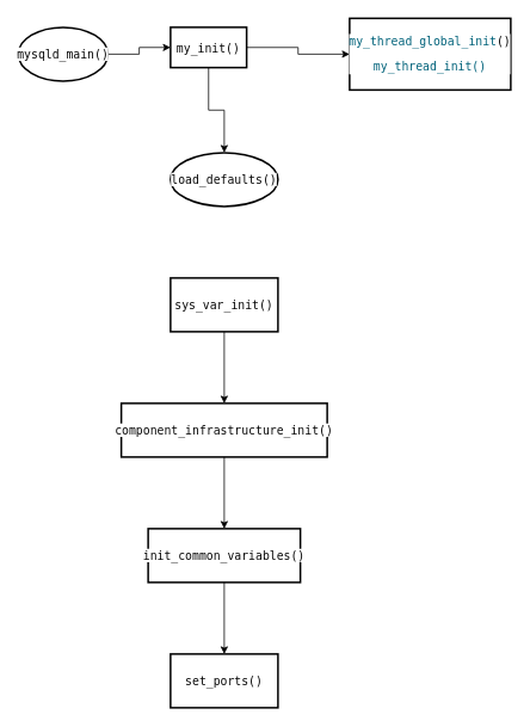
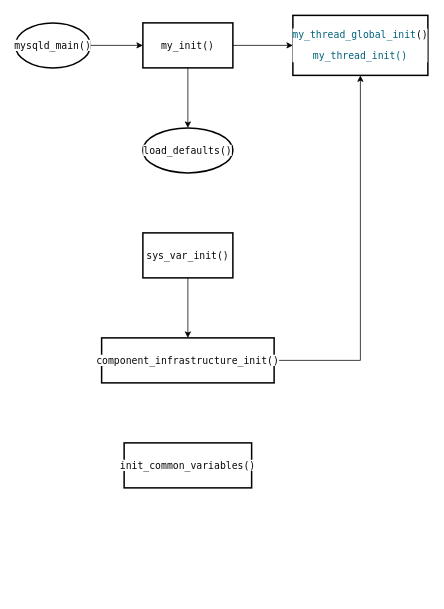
  <mxCell id="0" />
  <mxCell id="1" parent="0" />
  <mxCell id="2" value="" style="edgeStyle=orthogonalEdgeStyle;rounded=0;orthogonalLoop=1;jettySize=auto;html=1;" edge="1" parent="1" source="3" target="6"><mxGeometry relative="1" as="geometry" /></mxCell>
  <mxCell id="3" value="&lt;div style=&quot;background-color:#ffffff;color:#080808&quot;&gt;&lt;pre style=&quot;font-family:'JetBrains Mono',monospace;font-size:9.8pt;&quot;&gt;mysqld_main()&lt;/pre&gt;&lt;/div&gt;" style="strokeWidth=2;html=1;shape=mxgraph.flowchart.start_1;whiteSpace=wrap;" vertex="1" parent="1"><mxGeometry x="20" y="30" width="100" height="60" as="geometry" /></mxCell>
  <mxCell id="4" value="" style="edgeStyle=orthogonalEdgeStyle;rounded=0;orthogonalLoop=1;jettySize=auto;html=1;" edge="1" parent="1" source="6" target="7"><mxGeometry relative="1" as="geometry" /></mxCell>
  <mxCell id="5" value="" style="edgeStyle=orthogonalEdgeStyle;rounded=0;orthogonalLoop=1;jettySize=auto;html=1;" edge="1" parent="1" source="6" target="8"><mxGeometry relative="1" as="geometry" /></mxCell>
- <mxCell id="6" value="&lt;div style=&quot;background-color:#ffffff;color:#080808&quot;&gt;&lt;pre style=&quot;font-family:'JetBrains Mono',monospace;font-size:9.8pt;&quot;&gt;my_init()&lt;/pre&gt;&lt;/div&gt;" style="whiteSpace=wrap;html=1;strokeWidth=2;" vertex="1" parent="1"><mxGeometry x="190" y="30" width="85" height="45" as="geometry" /></mxCell>
+ <mxCell id="6" value="&lt;div style=&quot;background-color:#ffffff;color:#080808&quot;&gt;&lt;pre style=&quot;font-family:'JetBrains Mono',monospace;font-size:9.8pt;&quot;&gt;my_init()&lt;/pre&gt;&lt;/div&gt;" style="whiteSpace=wrap;html=1;strokeWidth=2;" vertex="1" parent="1"><mxGeometry x="190" y="30" width="120" height="60" as="geometry" /></mxCell>
  <mxCell id="7" value="&lt;div style=&quot;background-color:#ffffff;color:#080808&quot;&gt;&lt;pre style=&quot;font-family:'JetBrains Mono',monospace;font-size:9.8pt;&quot;&gt;&lt;span style=&quot;font-size: 9.8pt; white-space: normal;&quot;&gt;load_defaults&lt;/span&gt;()&lt;/pre&gt;&lt;/div&gt;" style="ellipse;whiteSpace=wrap;html=1;strokeWidth=2;" vertex="1" parent="1"><mxGeometry x="190" y="170" width="120" height="60" as="geometry" /></mxCell>
  <mxCell id="8" value="&lt;div style=&quot;background-color:#ffffff;color:#080808&quot;&gt;&lt;pre style=&quot;font-family:'JetBrains Mono',monospace;font-size:9.8pt;&quot;&gt;&lt;div&gt;&lt;pre style=&quot;font-family:'JetBrains Mono',monospace;font-size:9.8pt;&quot;&gt;&lt;span style=&quot;color:#00627a;&quot;&gt;my_thread_global_init&lt;/span&gt;()&lt;br&gt;&lt;div&gt;&lt;pre style=&quot;font-family:'JetBrains Mono',monospace;font-size:9.8pt;&quot;&gt;&lt;span style=&quot;color:#00627a;&quot;&gt;my_thread_init()&lt;/span&gt;&lt;/pre&gt;&lt;/div&gt;&lt;/pre&gt;&lt;/div&gt;&lt;/pre&gt;&lt;/div&gt;" style="whiteSpace=wrap;html=1;strokeWidth=2;align=center;verticalAlign=middle;" vertex="1" parent="1"><mxGeometry x="390" y="20" width="180" height="80" as="geometry" /></mxCell>
  <mxCell id="9" value="" style="edgeStyle=orthogonalEdgeStyle;rounded=0;orthogonalLoop=1;jettySize=auto;html=1;" edge="1" parent="1" source="10" target="12"><mxGeometry relative="1" as="geometry" /></mxCell>
  <mxCell id="10" value="&lt;div style=&quot;background-color:#ffffff;color:#080808&quot;&gt;&lt;pre style=&quot;font-family:'JetBrains Mono',monospace;font-size:9.8pt;&quot;&gt;&lt;div&gt;&lt;pre style=&quot;font-family:'JetBrains Mono',monospace;font-size:9.8pt;&quot;&gt;sys_var_init()&lt;/pre&gt;&lt;/div&gt;&lt;/pre&gt;&lt;/div&gt;" style="whiteSpace=wrap;html=1;strokeWidth=2;" vertex="1" parent="1"><mxGeometry x="190" y="310" width="120" height="60" as="geometry" /></mxCell>
- <mxCell id="11" value="" style="edgeStyle=orthogonalEdgeStyle;rounded=0;orthogonalLoop=1;jettySize=auto;html=1;" edge="1" parent="1" source="12" target="14"><mxGeometry relative="1" as="geometry" /></mxCell>
+ <mxCell id="11" value="" style="edgeStyle=orthogonalEdgeStyle;rounded=0;orthogonalLoop=1;jettySize=auto;html=1;" edge="1" parent="1" source="12" target="8"><mxGeometry relative="1" as="geometry" /></mxCell>
  <mxCell id="12" value="&lt;div style=&quot;background-color:#ffffff;color:#080808&quot;&gt;&lt;pre style=&quot;font-family:'JetBrains Mono',monospace;font-size:9.8pt;&quot;&gt;&lt;pre style=&quot;font-family:'JetBrains Mono',monospace;font-size:9.8pt;&quot;&gt;&lt;span style=&quot;font-size: 9.8pt; white-space: normal;&quot;&gt;component_infrastructure_init&lt;/span&gt;()&lt;/pre&gt;&lt;/pre&gt;&lt;/div&gt;" style="whiteSpace=wrap;html=1;strokeWidth=2;" vertex="1" parent="1"><mxGeometry x="135" y="450" width="230" height="60" as="geometry" /></mxCell>
- <mxCell id="13" value="" style="edgeStyle=orthogonalEdgeStyle;rounded=0;orthogonalLoop=1;jettySize=auto;html=1;" edge="1" parent="1" source="14" target="15"><mxGeometry relative="1" as="geometry" /></mxCell>
  <mxCell id="14" value="&lt;div style=&quot;background-color:#ffffff;color:#080808&quot;&gt;&lt;pre style=&quot;font-family:'JetBrains Mono',monospace;font-size:9.8pt;&quot;&gt;init_common_variables()&lt;/pre&gt;&lt;/div&gt;" style="whiteSpace=wrap;html=1;strokeWidth=2;" vertex="1" parent="1"><mxGeometry x="165" y="590" width="170" height="60" as="geometry" /></mxCell>
- <mxCell id="15" value="&lt;div style=&quot;background-color:#ffffff;color:#080808&quot;&gt;&lt;pre style=&quot;font-family:'JetBrains Mono',monospace;font-size:9.8pt;&quot;&gt;set_ports()&lt;/pre&gt;&lt;/div&gt;" style="whiteSpace=wrap;html=1;strokeWidth=2;" vertex="1" parent="1"><mxGeometry x="190" y="730" width="120" height="60" as="geometry" /></mxCell>
